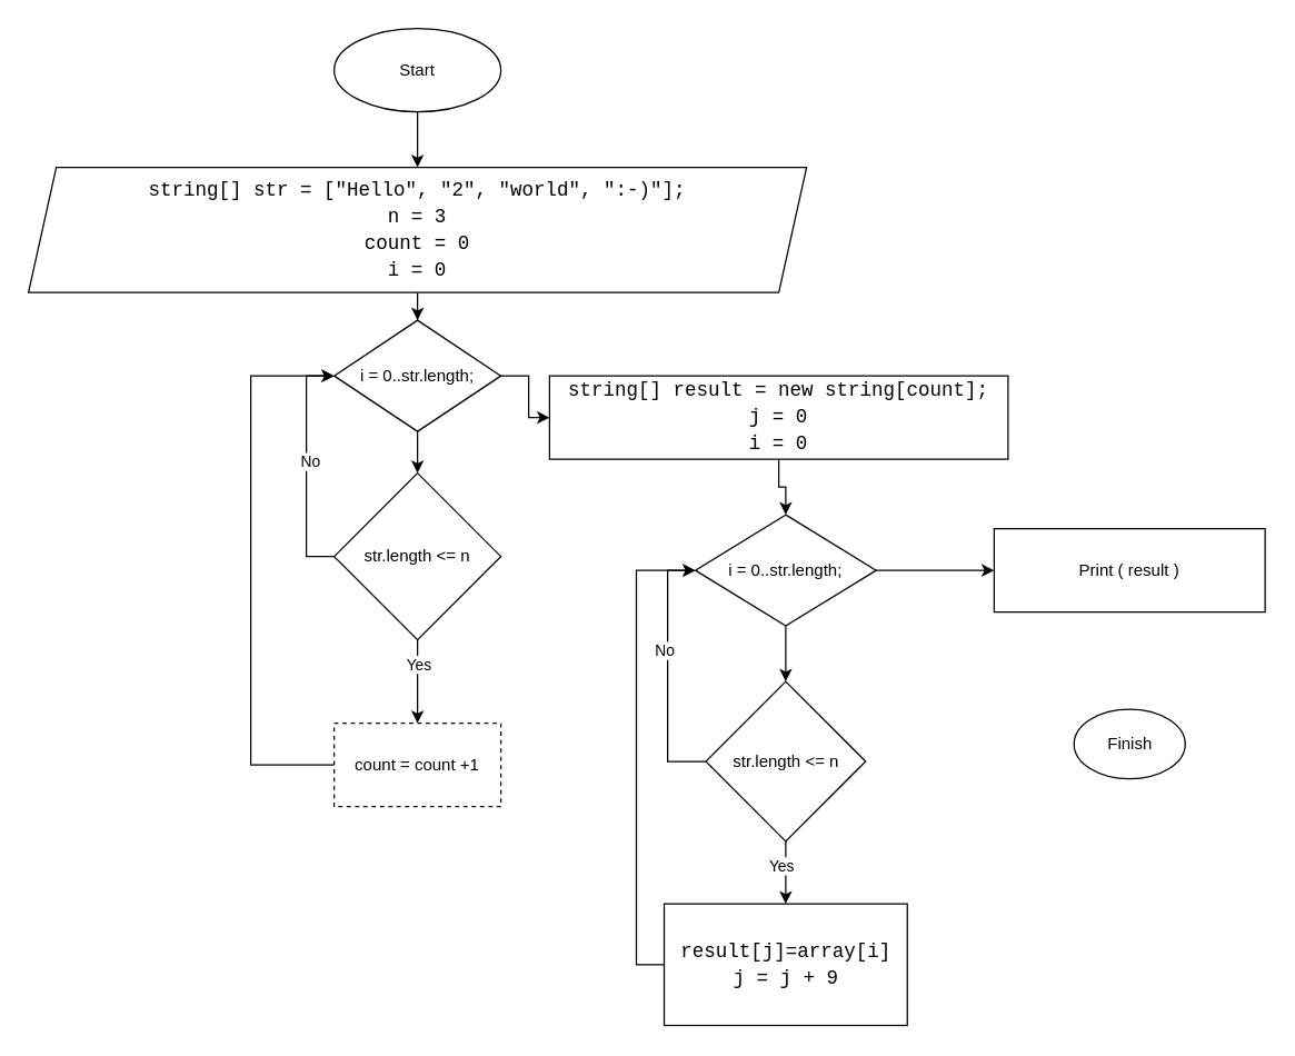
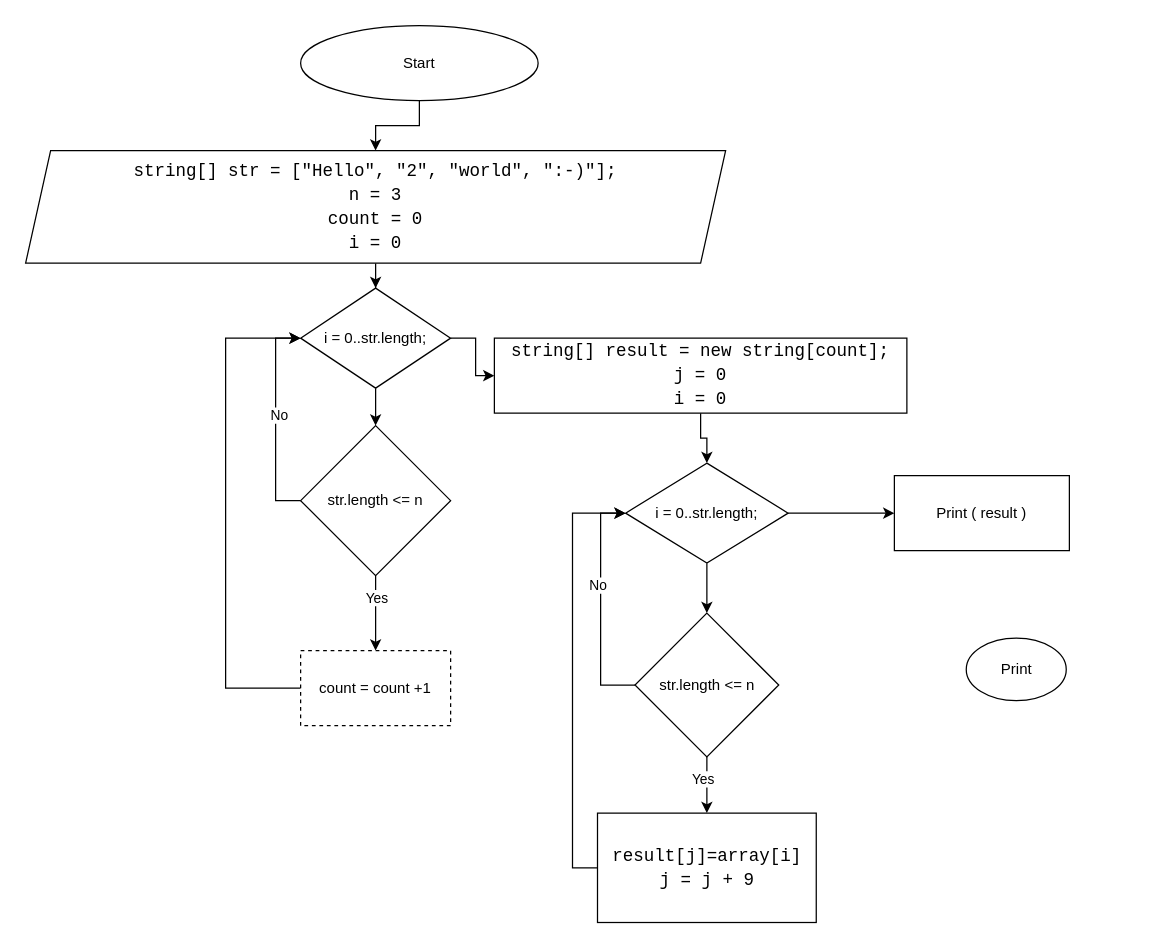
  <mxCell id="0" />
  <mxCell id="1" parent="0" />
  <mxCell id="2" value="" style="edgeStyle=orthogonalEdgeStyle;rounded=0;orthogonalLoop=1;jettySize=auto;html=1;" edge="1" parent="1" source="3" target="5"><mxGeometry relative="1" as="geometry" /></mxCell>
- <mxCell id="3" value="Start" style="ellipse;whiteSpace=wrap;html=1;" vertex="1" parent="1"><mxGeometry x="240" y="20" width="120" height="60" as="geometry" /></mxCell>
+ <mxCell id="3" value="Start" style="ellipse;whiteSpace=wrap;html=1;" vertex="1" parent="1"><mxGeometry x="240" y="20" width="190" height="60" as="geometry" /></mxCell>
  <mxCell id="4" value="" style="edgeStyle=orthogonalEdgeStyle;rounded=0;orthogonalLoop=1;jettySize=auto;html=1;" edge="1" parent="1" source="5" target="8"><mxGeometry relative="1" as="geometry" /></mxCell>
  <mxCell id="5" value="&lt;div style=&quot;font-family: Consolas, &amp;quot;Courier New&amp;quot;, monospace; font-size: 14px; line-height: 19px; white-space: pre;&quot;&gt;&lt;span style=&quot;background-color: rgb(255, 255, 255);&quot;&gt;string[] str = [&quot;Hello&quot;, &quot;2&quot;, &quot;world&quot;, &quot;:-)&quot;];&lt;/span&gt;&lt;/div&gt;&lt;div style=&quot;font-family: Consolas, &amp;quot;Courier New&amp;quot;, monospace; font-size: 14px; line-height: 19px; white-space: pre;&quot;&gt;&lt;span style=&quot;background-color: rgb(255, 255, 255);&quot;&gt;n = 3&lt;/span&gt;&lt;/div&gt;&lt;div style=&quot;font-family: Consolas, &amp;quot;Courier New&amp;quot;, monospace; font-size: 14px; line-height: 19px; white-space: pre;&quot;&gt;&lt;span style=&quot;background-color: rgb(255, 255, 255);&quot;&gt;count = 0&lt;/span&gt;&lt;/div&gt;&lt;div style=&quot;font-family: Consolas, &amp;quot;Courier New&amp;quot;, monospace; font-size: 14px; line-height: 19px; white-space: pre;&quot;&gt;&lt;span style=&quot;background-color: rgb(255, 255, 255);&quot;&gt;i = 0&lt;/span&gt;&lt;/div&gt;" style="shape=parallelogram;perimeter=parallelogramPerimeter;whiteSpace=wrap;html=1;fixedSize=1;" vertex="1" parent="1"><mxGeometry x="20" y="120" width="560" height="90" as="geometry" /></mxCell>
  <mxCell id="6" value="" style="edgeStyle=orthogonalEdgeStyle;rounded=0;orthogonalLoop=1;jettySize=auto;html=1;" edge="1" parent="1" source="8" target="13"><mxGeometry relative="1" as="geometry" /></mxCell>
  <mxCell id="7" value="" style="edgeStyle=orthogonalEdgeStyle;rounded=0;orthogonalLoop=1;jettySize=auto;html=1;" edge="1" parent="1" source="8" target="17"><mxGeometry relative="1" as="geometry" /></mxCell>
  <mxCell id="8" value="i = 0..str.length;" style="rhombus;whiteSpace=wrap;html=1;" vertex="1" parent="1"><mxGeometry x="240" y="230" width="120" height="80" as="geometry" /></mxCell>
  <mxCell id="9" value="" style="edgeStyle=orthogonalEdgeStyle;rounded=0;orthogonalLoop=1;jettySize=auto;html=1;" edge="1" parent="1" source="13" target="15"><mxGeometry relative="1" as="geometry" /></mxCell>
  <mxCell id="10" value="Yes" style="edgeLabel;html=1;align=center;verticalAlign=middle;resizable=0;points=[];" vertex="1" connectable="0" parent="9"><mxGeometry x="-0.418" relative="1" as="geometry"><mxPoint as="offset" /></mxGeometry></mxCell>
  <mxCell id="11" style="edgeStyle=orthogonalEdgeStyle;rounded=0;orthogonalLoop=1;jettySize=auto;html=1;exitX=0;exitY=0.5;exitDx=0;exitDy=0;entryX=0;entryY=0.5;entryDx=0;entryDy=0;" edge="1" parent="1" source="13" target="8"><mxGeometry relative="1" as="geometry" /></mxCell>
  <mxCell id="12" value="No" style="edgeLabel;html=1;align=center;verticalAlign=middle;resizable=0;points=[];" vertex="1" connectable="0" parent="11"><mxGeometry x="0.052" y="-2" relative="1" as="geometry"><mxPoint as="offset" /></mxGeometry></mxCell>
  <mxCell id="13" value="str.length &amp;lt;= n" style="rhombus;whiteSpace=wrap;html=1;" vertex="1" parent="1"><mxGeometry x="240" y="340" width="120" height="120" as="geometry" /></mxCell>
  <mxCell id="14" style="edgeStyle=orthogonalEdgeStyle;rounded=0;orthogonalLoop=1;jettySize=auto;html=1;exitX=0;exitY=0.5;exitDx=0;exitDy=0;entryX=0;entryY=0.5;entryDx=0;entryDy=0;" edge="1" parent="1" source="15" target="8"><mxGeometry relative="1" as="geometry"><Array as="points"><mxPoint x="180" y="550" /><mxPoint x="180" y="270" /></Array></mxGeometry></mxCell>
  <mxCell id="15" value="count = count +1" style="whiteSpace=wrap;html=1;dashed=1;" vertex="1" parent="1"><mxGeometry x="240" y="520" width="120" height="60" as="geometry" /></mxCell>
  <mxCell id="16" value="" style="edgeStyle=orthogonalEdgeStyle;rounded=0;orthogonalLoop=1;jettySize=auto;html=1;" edge="1" parent="1" source="17" target="20"><mxGeometry relative="1" as="geometry" /></mxCell>
  <mxCell id="17" value="&lt;div style=&quot;font-family: Consolas, &amp;quot;Courier New&amp;quot;, monospace; font-size: 14px; line-height: 19px; white-space: pre;&quot;&gt;&lt;span style=&quot;background-color: rgb(255, 255, 255);&quot;&gt;string[] result = new string[count];&lt;/span&gt;&lt;/div&gt;&lt;div style=&quot;font-family: Consolas, &amp;quot;Courier New&amp;quot;, monospace; font-size: 14px; line-height: 19px; white-space: pre;&quot;&gt;&lt;span style=&quot;background-color: rgb(255, 255, 255);&quot;&gt;j = 0&lt;/span&gt;&lt;/div&gt;&lt;div style=&quot;font-family: Consolas, &amp;quot;Courier New&amp;quot;, monospace; font-size: 14px; line-height: 19px; white-space: pre;&quot;&gt;&lt;span style=&quot;background-color: rgb(255, 255, 255);&quot;&gt;i = 0&lt;/span&gt;&lt;/div&gt;" style="whiteSpace=wrap;html=1;" vertex="1" parent="1"><mxGeometry x="395" y="270" width="330" height="60" as="geometry" /></mxCell>
  <mxCell id="18" value="" style="edgeStyle=orthogonalEdgeStyle;rounded=0;orthogonalLoop=1;jettySize=auto;html=1;" edge="1" parent="1" source="20" target="25"><mxGeometry relative="1" as="geometry" /></mxCell>
  <mxCell id="19" value="" style="edgeStyle=orthogonalEdgeStyle;rounded=0;orthogonalLoop=1;jettySize=auto;html=1;" edge="1" parent="1" source="20" target="28"><mxGeometry relative="1" as="geometry" /></mxCell>
  <mxCell id="20" value="i = 0..str.length;" style="rhombus;whiteSpace=wrap;html=1;" vertex="1" parent="1"><mxGeometry x="500" y="370" width="130" height="80" as="geometry" /></mxCell>
  <mxCell id="21" value="" style="edgeStyle=orthogonalEdgeStyle;rounded=0;orthogonalLoop=1;jettySize=auto;html=1;" edge="1" parent="1" source="25" target="27"><mxGeometry relative="1" as="geometry" /></mxCell>
  <mxCell id="22" value="Yes" style="edgeLabel;html=1;align=center;verticalAlign=middle;resizable=0;points=[];" vertex="1" connectable="0" parent="21"><mxGeometry x="-0.244" y="-4" relative="1" as="geometry"><mxPoint as="offset" /></mxGeometry></mxCell>
  <mxCell id="23" style="edgeStyle=orthogonalEdgeStyle;rounded=0;orthogonalLoop=1;jettySize=auto;html=1;exitX=0;exitY=0.5;exitDx=0;exitDy=0;entryX=0;entryY=0.5;entryDx=0;entryDy=0;" edge="1" parent="1" source="25" target="20"><mxGeometry relative="1" as="geometry" /></mxCell>
  <mxCell id="24" value="No" style="edgeLabel;html=1;align=center;verticalAlign=middle;resizable=0;points=[];" vertex="1" connectable="0" parent="23"><mxGeometry x="0.174" y="4" relative="1" as="geometry"><mxPoint x="1" y="1" as="offset" /></mxGeometry></mxCell>
  <mxCell id="25" value="str.length &amp;lt;= n" style="rhombus;whiteSpace=wrap;html=1;" vertex="1" parent="1"><mxGeometry x="507.5" y="490" width="115" height="115" as="geometry" /></mxCell>
  <mxCell id="26" style="edgeStyle=orthogonalEdgeStyle;rounded=0;orthogonalLoop=1;jettySize=auto;html=1;exitX=0;exitY=0.5;exitDx=0;exitDy=0;entryX=0;entryY=0.5;entryDx=0;entryDy=0;" edge="1" parent="1" source="27" target="20"><mxGeometry relative="1" as="geometry" /></mxCell>
  <mxCell id="27" value="&lt;div style=&quot;font-family: Consolas, &amp;quot;Courier New&amp;quot;, monospace; font-size: 14px; line-height: 19px; white-space: pre;&quot;&gt;&lt;span style=&quot;background-color: rgb(255, 255, 255);&quot;&gt;result[j]=array[i]&lt;/span&gt;&lt;/div&gt;&lt;div style=&quot;font-family: Consolas, &amp;quot;Courier New&amp;quot;, monospace; font-size: 14px; line-height: 19px; white-space: pre;&quot;&gt;&lt;span style=&quot;background-color: rgb(255, 255, 255);&quot;&gt;j = j + 9&lt;/span&gt;&lt;/div&gt;" style="whiteSpace=wrap;html=1;" vertex="1" parent="1"><mxGeometry x="477.5" y="650" width="175" height="87.5" as="geometry" /></mxCell>
- <mxCell id="28" value="Print ( result )" style="whiteSpace=wrap;html=1;" vertex="1" parent="1"><mxGeometry x="715" y="380" width="195" height="60" as="geometry" /></mxCell>
- <mxCell id="29" value="Finish" style="ellipse;whiteSpace=wrap;html=1;" vertex="1" parent="1"><mxGeometry x="772.5" y="510" width="80" height="50" as="geometry" /></mxCell>
+ <mxCell id="28" value="Print ( result )" style="whiteSpace=wrap;html=1;" vertex="1" parent="1"><mxGeometry x="715" y="380" width="140" height="60" as="geometry" /></mxCell>
+ <mxCell id="29" value="Print" style="ellipse;whiteSpace=wrap;html=1;" vertex="1" parent="1"><mxGeometry x="772.5" y="510" width="80" height="50" as="geometry" /></mxCell>
